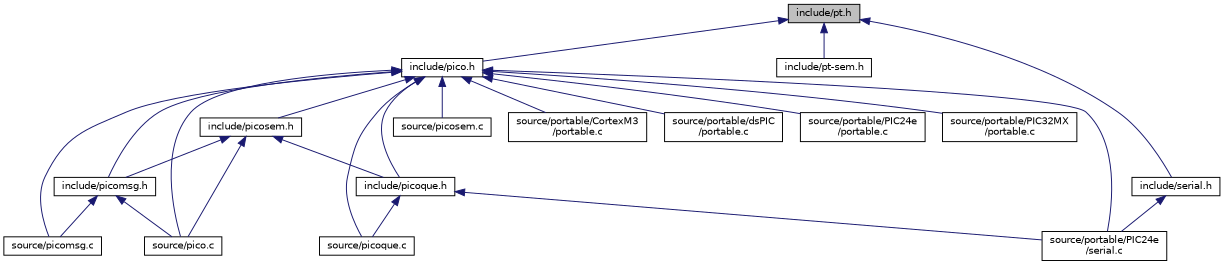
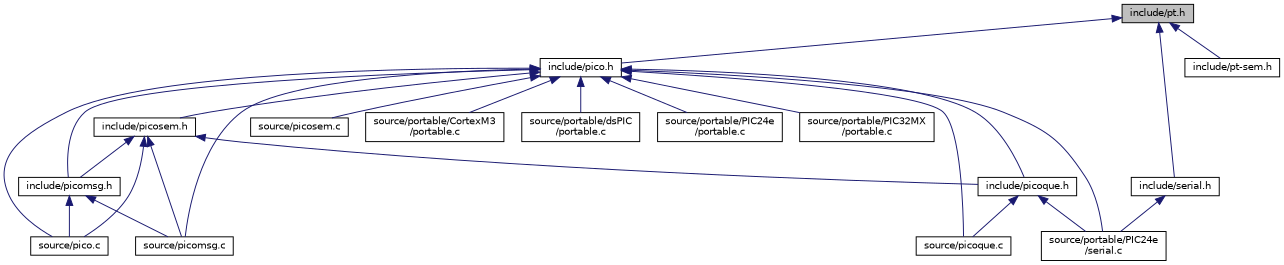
  digraph {
    node [color=black fillcolor=white fontname=Helvetica fontsize=10 shape=record style=filled]
    edge [color=midnightblue dir=back fontname=Helvetica fontsize=10 labelfontname=Helvetica labelfontsize=10 style=solid]
    n1 [fillcolor=grey75 fontcolor=black height=0.2 label="include/pt.h" width=0.4]
    n2 [height=0.2 label="include/pico.h" width=0.4]
    n3 [height=0.2 label="include/pt-sem.h" width=0.4]
    n4 [height=0.2 label="include/serial.h" width=0.4]
    n5 [height=0.2 label="include/picomsg.h" width=0.4]
    n6 [height=0.2 label="source/pico.c" width=0.4]
    n7 [height=0.2 label="source/picomsg.c" width=0.4]
    n8 [height=0.2 label="include/picosem.h" width=0.4]
    n9 [height=0.2 label="include/picoque.h" width=0.4]
    n10 [height=0.2 label="source/picoque.c" width=0.4]
    n11 [height=0.2 label="source/portable/PIC24e\l/serial.c" width=0.4]
    n12 [height=0.2 label="source/picosem.c" width=0.4]
    n13 [height=0.2 label="source/portable/CortexM3\l/portable.c" width=0.4]
    n14 [height=0.2 label="source/portable/dsPIC\l/portable.c" width=0.4]
    n15 [height=0.2 label="source/portable/PIC24e\l/portable.c" width=0.4]
    n16 [height=0.2 label="source/portable/PIC32MX\l/portable.c" width=0.4]
    n1 -> n2
    n1 -> n3
    n1 -> n4
    n2 -> n5
    n2 -> n6
    n2 -> n7
    n2 -> n8
    n2 -> n9
    n2 -> n10
    n2 -> n11
    n2 -> n12
    n2 -> n13
    n2 -> n14
    n2 -> n15
    n2 -> n16
    n4 -> n11
    n5 -> n6
    n5 -> n7
    n8 -> n5
    n8 -> n6
+   n8 -> n7
    n8 -> n9
    n9 -> n10
    n9 -> n11
  }
